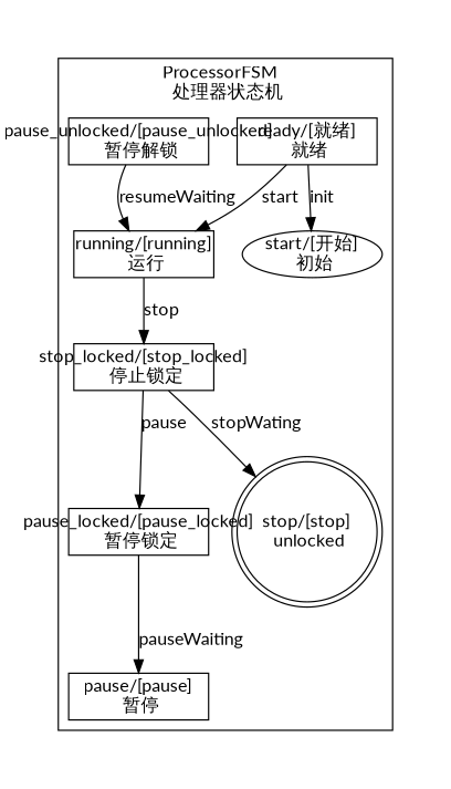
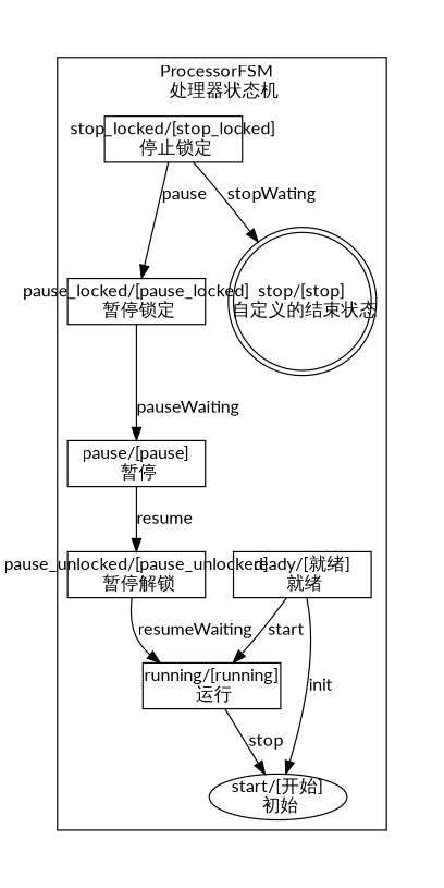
  digraph {
    fontname=Lato
    node [fixedsize=true fontname=Lato shape=box]
    edge [fontname=Lato]
    start [label="\N/[开始]\n  初始 " shape=ellipse width=1.5]
    ready [label="\N/[就绪]\n  就绪 " width=1.5]
    running [label="\N/[running]\n  运行 " width=1.5]
    pause_locked [label="\N/[pause_locked]\n  暂停锁定 " width=1.5]
    stop_locked [label="\N/[stop_locked]\n  停止锁定 " width=1.5]
    pause [label="\N/[pause]\n  暂停 " width=1.5]
    pause_unlocked [label="\N/[pause_unlocked]\n  暂停解锁 " width=1.5]
-   stop [label="\N/[stop]\n  unlocked " shape=doublecircle width=1.5]
+   stop [label="\N/[stop]\n  自定义的结束状态 " shape=doublecircle width=1.5]
    subgraph cluster_1 {
      label="ProcessorFSM  \n  处理器状态机 "
      start
      ready
      running
      pause_locked
      stop_locked
      pause
      pause_unlocked
      stop
    }
    ready -> start [label=init]
    ready -> running [label=start]
-   running -> stop_locked [label=stop]
+   running -> start [label=stop]
    pause_locked -> pause [label=pauseWaiting]
    stop_locked -> pause_locked [label=pause]
    stop_locked -> stop [label=stopWating]
+   pause -> pause_unlocked [label=resume]
    pause_unlocked -> running [label=resumeWaiting]
  }
